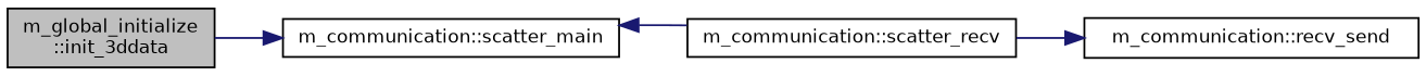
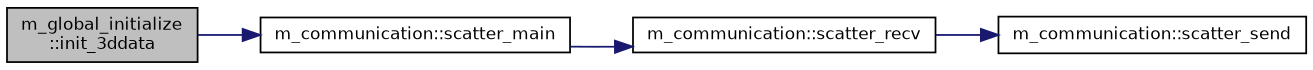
  digraph {
    rankdir=LR
    node [color=black fillcolor=white fontname=Helvetica fontsize=10 shape=record style=filled]
    edge [color=midnightblue fontname=Helvetica fontsize=10 labelfontname=Helvetica labelfontsize=10 style=solid]
    n1 [fillcolor=grey75 fontcolor=black height=0.2 label="m_global_initialize\l::init_3ddata" width=0.4]
    n2 [height=0.2 label="m_communication::scatter_main" width=0.4]
    n3 [height=0.2 label="m_communication::scatter_recv" width=0.4]
-   n4 [height=0.2 label="m_communication::recv_send" width=0.4]
+   n4 [height=0.2 label="m_communication::scatter_send" width=0.4]
    n1 -> n2
-   n3 -> n2
+   n2 -> n3
    n3 -> n4
  }
